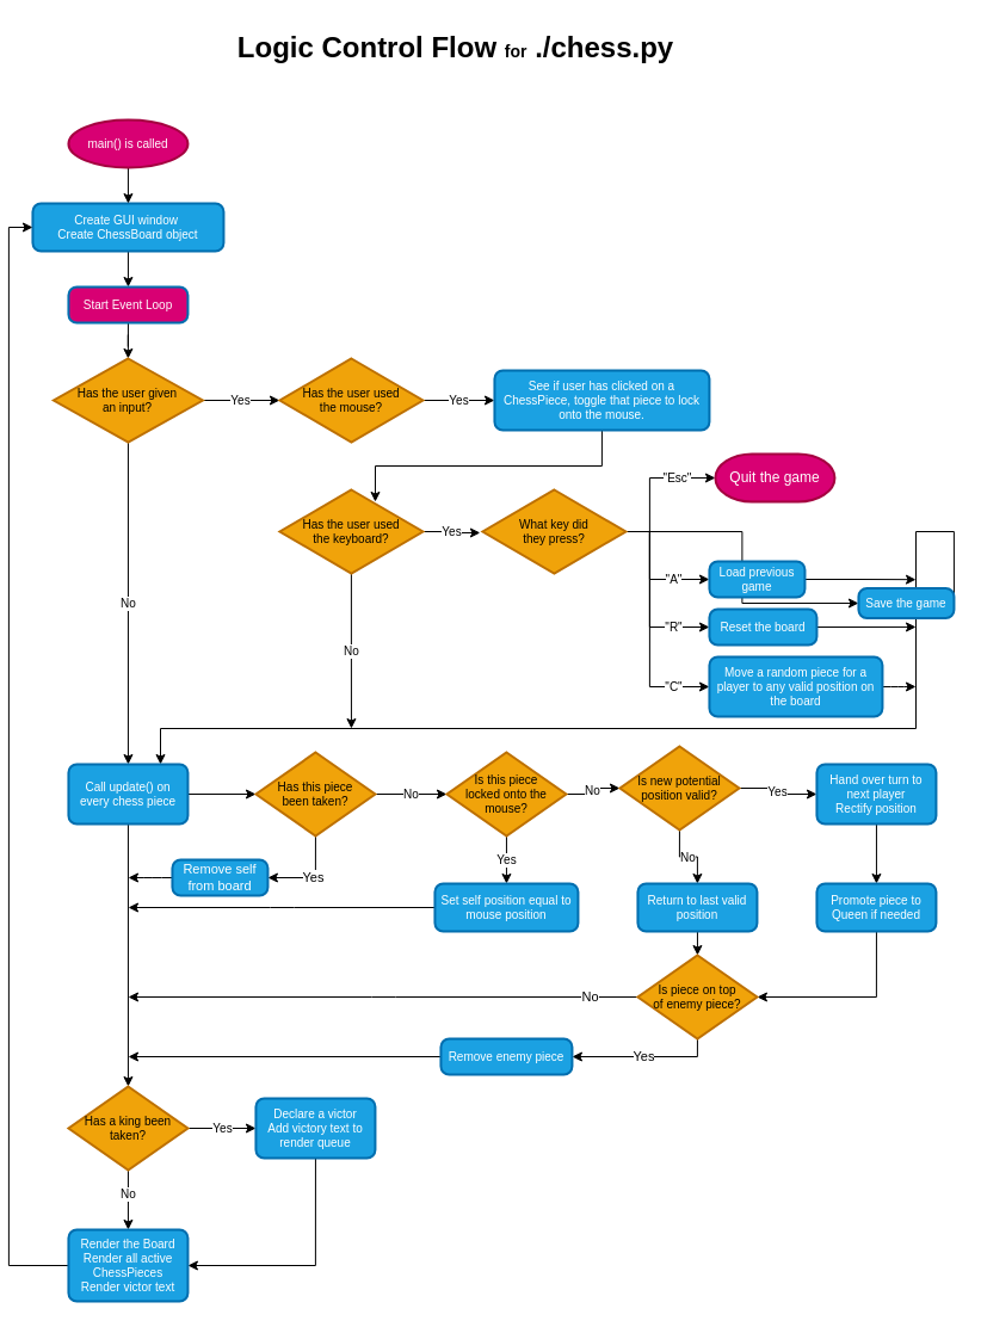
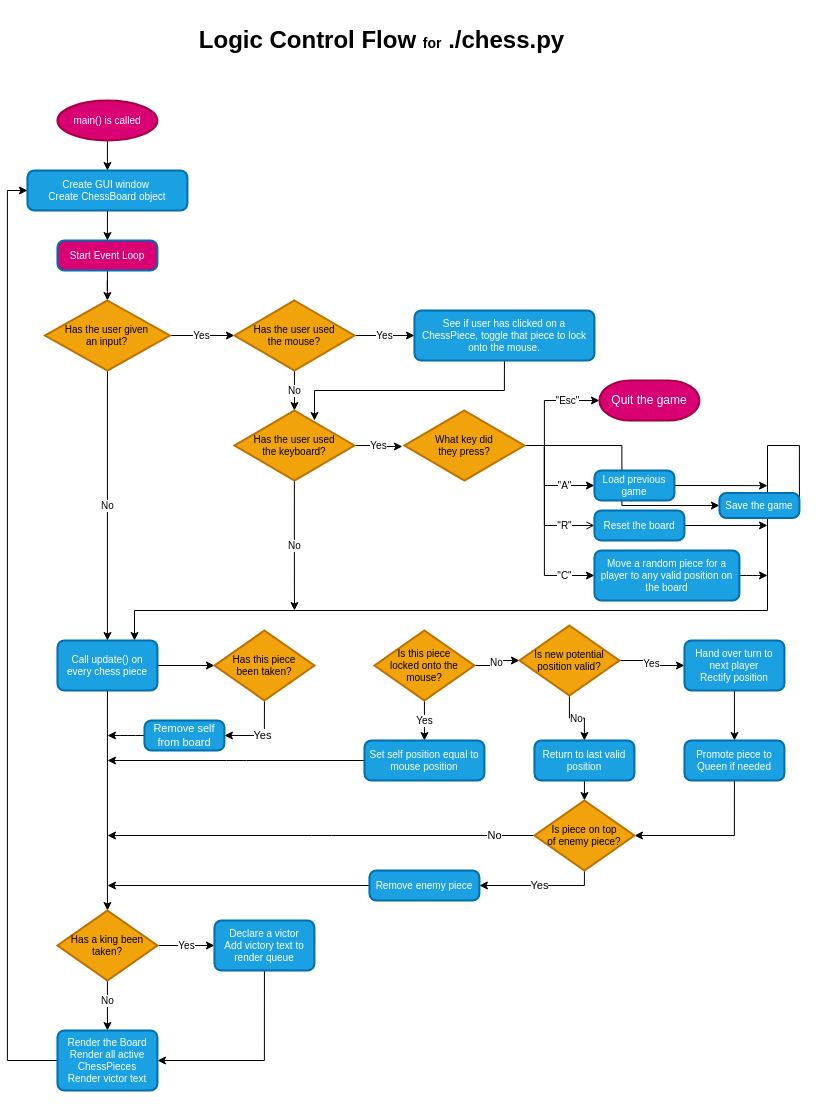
  <mxCell id="0" />
  <mxCell id="1" parent="0" />
  <mxCell id="2" style="edgeStyle=orthogonalEdgeStyle;rounded=0;orthogonalLoop=1;jettySize=auto;html=1;exitX=0.5;exitY=1;exitDx=0;exitDy=0;entryX=0.5;entryY=0;entryDx=0;entryDy=0;fontSize=10;" parent="1" source="3" target="7" edge="1"><mxGeometry relative="1" as="geometry" /></mxCell>
  <mxCell id="3" value="&lt;span style=&quot;background-color: initial;&quot;&gt;Create GUI window&amp;nbsp;&lt;br&gt;Create &lt;/span&gt;&lt;span style=&quot;text-align: left; background-color: initial;&quot;&gt;ChessBoard object&lt;/span&gt;" style="rounded=1;absoluteArcSize=1;arcSize=14;strokeWidth=2;fontSize=10;fillColor=#1ba1e2;verticalAlign=middle;labelPosition=center;verticalLabelPosition=middle;align=center;whiteSpace=wrap;html=1;strokeColor=#006EAF;fontColor=#ffffff;" parent="1" vertex="1"><mxGeometry x="20.94" y="170" width="160" height="40" as="geometry" /></mxCell>
  <mxCell id="4" style="edgeStyle=orthogonalEdgeStyle;rounded=0;orthogonalLoop=1;jettySize=auto;html=1;exitX=0.5;exitY=1;exitDx=0;exitDy=0;exitPerimeter=0;entryX=0.5;entryY=0;entryDx=0;entryDy=0;fontSize=10;" parent="1" source="5" target="3" edge="1"><mxGeometry relative="1" as="geometry" /></mxCell>
  <mxCell id="5" value="main() is called" style="strokeWidth=2;html=1;shape=mxgraph.flowchart.start_1;whiteSpace=wrap;fontSize=10;fillColor=#d80073;fontColor=#ffffff;strokeColor=#A50040;" parent="1" vertex="1"><mxGeometry x="50.94" y="100" width="100" height="40" as="geometry" /></mxCell>
  <mxCell id="6" style="edgeStyle=orthogonalEdgeStyle;rounded=0;orthogonalLoop=1;jettySize=auto;html=1;exitX=0.5;exitY=1;exitDx=0;exitDy=0;fontSize=10;" parent="1" source="7" target="10" edge="1"><mxGeometry relative="1" as="geometry" /></mxCell>
  <mxCell id="7" value="Start Event Loop" style="rounded=1;whiteSpace=wrap;html=1;absoluteArcSize=1;arcSize=14;strokeWidth=2;fontSize=10;fillColor=#d80073;fontColor=#ffffff;strokeColor=#006EAF;" parent="1" vertex="1"><mxGeometry x="50.94" y="240" width="100" height="30" as="geometry" /></mxCell>
  <mxCell id="8" value="Yes" style="edgeStyle=orthogonalEdgeStyle;rounded=0;orthogonalLoop=1;jettySize=auto;html=1;exitX=1;exitY=0.5;exitDx=0;exitDy=0;exitPerimeter=0;fontSize=10;" parent="1" source="10" target="13" edge="1"><mxGeometry relative="1" as="geometry"><mxPoint x="227.94" y="338" as="targetPoint" /></mxGeometry></mxCell>
  <mxCell id="9" value="No" style="edgeStyle=orthogonalEdgeStyle;rounded=0;orthogonalLoop=1;jettySize=auto;html=1;exitX=0.5;exitY=1;exitDx=0;exitDy=0;exitPerimeter=0;entryX=0.5;entryY=0;entryDx=0;entryDy=0;fontSize=10;" parent="1" source="10" target="35" edge="1"><mxGeometry relative="1" as="geometry" /></mxCell>
  <mxCell id="10" value="Has the user given &lt;br&gt;an input?" style="strokeWidth=2;html=1;shape=mxgraph.flowchart.decision;whiteSpace=wrap;fontSize=10;fillColor=#f0a30a;fontColor=#000000;strokeColor=#BD7000;" parent="1" vertex="1"><mxGeometry x="38.44" y="300" width="125" height="70" as="geometry" /></mxCell>
  <mxCell id="11" value="Yes" style="edgeStyle=orthogonalEdgeStyle;rounded=0;orthogonalLoop=1;jettySize=auto;html=1;exitX=1;exitY=0.5;exitDx=0;exitDy=0;exitPerimeter=0;entryX=0;entryY=0.5;entryDx=0;entryDy=0;fontSize=10;" parent="1" source="13" target="15" edge="1"><mxGeometry relative="1" as="geometry"><mxPoint x="407.94" y="335" as="targetPoint" /></mxGeometry></mxCell>
+ <mxCell id="12" value="No" style="edgeStyle=orthogonalEdgeStyle;rounded=0;orthogonalLoop=1;jettySize=auto;html=1;exitX=0.5;exitY=1;exitDx=0;exitDy=0;exitPerimeter=0;entryX=0.5;entryY=0;entryDx=0;entryDy=0;entryPerimeter=0;fontSize=10;" parent="1" source="13" target="18" edge="1"><mxGeometry relative="1" as="geometry" /></mxCell>
  <mxCell id="13" value="Has the user used&lt;br&gt;the mouse?" style="strokeWidth=2;html=1;shape=mxgraph.flowchart.decision;whiteSpace=wrap;fontSize=10;fillColor=#f0a30a;fontColor=#000000;strokeColor=#BD7000;" parent="1" vertex="1"><mxGeometry x="227.94" y="300" width="120" height="70" as="geometry" /></mxCell>
  <mxCell id="14" style="edgeStyle=orthogonalEdgeStyle;rounded=0;orthogonalLoop=1;jettySize=auto;html=1;exitX=0.5;exitY=1;exitDx=0;exitDy=0;entryX=0.667;entryY=0.143;entryDx=0;entryDy=0;entryPerimeter=0;fontSize=10;" parent="1" source="15" target="18" edge="1"><mxGeometry relative="1" as="geometry"><Array as="points"><mxPoint x="497.94" y="390" /><mxPoint x="307.94" y="390" /></Array></mxGeometry></mxCell>
  <mxCell id="15" value="See if user has clicked on a ChessPiece, toggle that piece to lock onto the mouse." style="rounded=1;whiteSpace=wrap;html=1;absoluteArcSize=1;arcSize=14;strokeWidth=2;fontSize=10;fillColor=#1ba1e2;fontColor=#ffffff;strokeColor=#006EAF;" parent="1" vertex="1"><mxGeometry x="407.94" y="310" width="180" height="50" as="geometry" /></mxCell>
  <mxCell id="16" value="Yes" style="edgeStyle=orthogonalEdgeStyle;rounded=0;orthogonalLoop=1;jettySize=auto;html=1;exitX=1;exitY=0.5;exitDx=0;exitDy=0;exitPerimeter=0;entryX=-0.017;entryY=0.514;entryDx=0;entryDy=0;entryPerimeter=0;fontSize=10;" parent="1" source="18" target="24" edge="1"><mxGeometry relative="1" as="geometry" /></mxCell>
  <mxCell id="17" value="No" style="edgeStyle=orthogonalEdgeStyle;rounded=0;orthogonalLoop=1;jettySize=auto;html=1;fontSize=10;" parent="1" source="18" edge="1"><mxGeometry relative="1" as="geometry"><mxPoint x="287.94" y="610" as="targetPoint" /></mxGeometry></mxCell>
  <mxCell id="18" value="Has the user used&lt;br&gt;the keyboard?" style="strokeWidth=2;html=1;shape=mxgraph.flowchart.decision;whiteSpace=wrap;fontSize=10;fillColor=#f0a30a;fontColor=#000000;strokeColor=#BD7000;" parent="1" vertex="1"><mxGeometry x="227.94" y="410" width="120" height="70" as="geometry" /></mxCell>
  <mxCell id="19" value="&quot;S&quot;" style="edgeStyle=orthogonalEdgeStyle;rounded=0;orthogonalLoop=1;jettySize=auto;html=1;exitX=1;exitY=0.5;exitDx=0;exitDy=0;exitPerimeter=0;entryX=0;entryY=0.5;entryDx=0;entryDy=0;fontSize=10;" parent="1" source="24" target="26" edge="1"><mxGeometry x="0.143" relative="1" as="geometry"><mxPoint as="offset" /></mxGeometry></mxCell>
  <mxCell id="20" value="&quot;A&quot;" style="edgeStyle=orthogonalEdgeStyle;rounded=0;orthogonalLoop=1;jettySize=auto;html=1;exitX=1;exitY=0.5;exitDx=0;exitDy=0;exitPerimeter=0;entryX=0;entryY=0.5;entryDx=0;entryDy=0;fontSize=10;" parent="1" source="24" target="28" edge="1"><mxGeometry x="0.455" relative="1" as="geometry"><Array as="points"><mxPoint x="537.94" y="445" /><mxPoint x="537.94" y="485" /></Array><mxPoint as="offset" /></mxGeometry></mxCell>
- <mxCell id="21" value="&quot;R&quot;" style="edgeStyle=orthogonalEdgeStyle;rounded=0;orthogonalLoop=1;jettySize=auto;html=1;exitX=1;exitY=0.5;exitDx=0;exitDy=0;exitPerimeter=0;entryX=0;entryY=0.5;entryDx=0;entryDy=0;fontSize=10;" parent="1" source="24" target="30" edge="1"><mxGeometry x="0.6" relative="1" as="geometry"><Array as="points"><mxPoint x="537.94" y="445" /><mxPoint x="537.94" y="525" /></Array><mxPoint as="offset" /></mxGeometry></mxCell>
+ <mxCell id="21" value="&quot;R&quot;" style="edgeStyle=orthogonalEdgeStyle;rounded=0;orthogonalLoop=1;jettySize=auto;html=1;exitX=1;exitY=0.5;exitDx=0;exitDy=0;exitPerimeter=0;entryX=0;entryY=0.5;entryDx=0;entryDy=0;fontSize=10;endArrow=open;" parent="1" source="24" target="30" edge="1"><mxGeometry x="0.6" relative="1" as="geometry"><Array as="points"><mxPoint x="537.94" y="445" /><mxPoint x="537.94" y="525" /></Array><mxPoint as="offset" /></mxGeometry></mxCell>
  <mxCell id="22" value="&quot;C&quot;" style="edgeStyle=orthogonalEdgeStyle;rounded=0;orthogonalLoop=1;jettySize=auto;html=1;exitX=1;exitY=0.5;exitDx=0;exitDy=0;exitPerimeter=0;entryX=0;entryY=0.5;entryDx=0;entryDy=0;fontSize=10;" parent="1" source="24" target="32" edge="1"><mxGeometry x="0.7" relative="1" as="geometry"><Array as="points"><mxPoint x="537.94" y="445" /><mxPoint x="537.94" y="575" /></Array><mxPoint as="offset" /></mxGeometry></mxCell>
  <mxCell id="23" value="&quot;Esc&quot;" style="edgeStyle=orthogonalEdgeStyle;rounded=0;orthogonalLoop=1;jettySize=auto;html=1;exitX=1;exitY=0.5;exitDx=0;exitDy=0;exitPerimeter=0;fontSize=10;entryX=0;entryY=0.5;entryDx=0;entryDy=0;entryPerimeter=0;" parent="1" source="24" target="65" edge="1"><mxGeometry x="0.467" relative="1" as="geometry"><Array as="points"><mxPoint x="537.94" y="445" /><mxPoint x="537.94" y="400" /></Array><mxPoint as="offset" /><mxPoint x="587.94" y="402.5" as="targetPoint" /></mxGeometry></mxCell>
  <mxCell id="24" value="What key did&lt;br&gt;they press?" style="strokeWidth=2;html=1;shape=mxgraph.flowchart.decision;whiteSpace=wrap;fontSize=10;fillColor=#f0a30a;fontColor=#000000;strokeColor=#BD7000;" parent="1" vertex="1"><mxGeometry x="397.94" y="410" width="120" height="70" as="geometry" /></mxCell>
  <mxCell id="25" style="edgeStyle=orthogonalEdgeStyle;rounded=0;orthogonalLoop=1;jettySize=auto;html=1;exitX=1;exitY=0.5;exitDx=0;exitDy=0;fontSize=10;" parent="1" source="26" target="35" edge="1"><mxGeometry relative="1" as="geometry"><mxPoint x="127.94" y="650" as="targetPoint" /><Array as="points"><mxPoint x="761" y="445" /><mxPoint x="761" y="610" /><mxPoint x="128" y="610" /></Array></mxGeometry></mxCell>
  <mxCell id="26" value="Save the game" style="rounded=1;whiteSpace=wrap;html=1;absoluteArcSize=1;arcSize=14;strokeWidth=2;fontSize=10;fillColor=#1ba1e2;fontColor=#ffffff;strokeColor=#006EAF;" parent="1" vertex="1"><mxGeometry x="712.94" y="492.5" width="80" height="25" as="geometry" /></mxCell>
  <mxCell id="27" style="edgeStyle=orthogonalEdgeStyle;shape=connector;rounded=1;html=1;exitX=1;exitY=0.5;exitDx=0;exitDy=0;labelBackgroundColor=default;strokeColor=default;fontFamily=Helvetica;fontSize=14;fontColor=default;endArrow=classic;" edge="1" parent="1" source="28"><mxGeometry relative="1" as="geometry"><mxPoint x="761" y="485.2" as="targetPoint" /></mxGeometry></mxCell>
  <mxCell id="28" value="Load previous game" style="rounded=1;whiteSpace=wrap;html=1;absoluteArcSize=1;arcSize=14;strokeWidth=2;fontSize=10;fillColor=#1ba1e2;fontColor=#ffffff;strokeColor=#006EAF;" parent="1" vertex="1"><mxGeometry x="587.94" y="470" width="80" height="30" as="geometry" /></mxCell>
  <mxCell id="29" style="edgeStyle=orthogonalEdgeStyle;shape=connector;rounded=1;html=1;exitX=1;exitY=0.5;exitDx=0;exitDy=0;labelBackgroundColor=default;strokeColor=default;fontFamily=Helvetica;fontSize=14;fontColor=default;endArrow=classic;" edge="1" parent="1" source="30"><mxGeometry relative="1" as="geometry"><mxPoint x="761" y="524.93" as="targetPoint" /></mxGeometry></mxCell>
  <mxCell id="30" value="Reset the board" style="rounded=1;whiteSpace=wrap;html=1;absoluteArcSize=1;arcSize=14;strokeWidth=2;fontSize=10;fillColor=#1ba1e2;fontColor=#ffffff;strokeColor=#006EAF;" parent="1" vertex="1"><mxGeometry x="587.94" y="510" width="90" height="30" as="geometry" /></mxCell>
  <mxCell id="31" style="edgeStyle=orthogonalEdgeStyle;shape=connector;rounded=1;html=1;exitX=1;exitY=0.5;exitDx=0;exitDy=0;labelBackgroundColor=default;strokeColor=default;fontFamily=Helvetica;fontSize=14;fontColor=default;endArrow=classic;" edge="1" parent="1" source="32"><mxGeometry relative="1" as="geometry"><mxPoint x="761" y="574.93" as="targetPoint" /></mxGeometry></mxCell>
  <mxCell id="32" value="Move a random piece for a player to any valid position on the board" style="rounded=1;whiteSpace=wrap;html=1;absoluteArcSize=1;arcSize=14;strokeWidth=2;fontSize=10;fillColor=#1ba1e2;fontColor=#ffffff;strokeColor=#006EAF;" parent="1" vertex="1"><mxGeometry x="587.94" y="550" width="145" height="50" as="geometry" /></mxCell>
  <mxCell id="33" style="edgeStyle=orthogonalEdgeStyle;rounded=0;orthogonalLoop=1;jettySize=auto;html=1;fontSize=10;" parent="1" source="35" target="60" edge="1"><mxGeometry relative="1" as="geometry"><mxPoint x="100.44" y="920" as="targetPoint" /></mxGeometry></mxCell>
  <mxCell id="34" style="edgeStyle=orthogonalEdgeStyle;rounded=0;orthogonalLoop=1;jettySize=auto;html=1;entryX=0;entryY=0.5;entryDx=0;entryDy=0;entryPerimeter=0;fontSize=10;" parent="1" source="35" target="38" edge="1"><mxGeometry relative="1" as="geometry" /></mxCell>
  <mxCell id="35" value="Call update() on every chess piece" style="rounded=1;whiteSpace=wrap;html=1;absoluteArcSize=1;arcSize=14;strokeWidth=2;fontSize=10;fillColor=#1ba1e2;fontColor=#ffffff;strokeColor=#006EAF;" parent="1" vertex="1"><mxGeometry x="50.94" y="640" width="100" height="50" as="geometry" /></mxCell>
- <mxCell id="36" value="No" style="edgeStyle=orthogonalEdgeStyle;rounded=0;orthogonalLoop=1;jettySize=auto;html=1;fontSize=10;" parent="1" source="38" target="41" edge="1"><mxGeometry relative="1" as="geometry" /></mxCell>
  <mxCell id="37" value="Yes" style="edgeStyle=orthogonalEdgeStyle;shape=connector;rounded=0;html=1;exitX=0.5;exitY=1;exitDx=0;exitDy=0;exitPerimeter=0;labelBackgroundColor=default;strokeColor=default;fontFamily=Helvetica;fontSize=11;fontColor=default;endArrow=classic;" edge="1" parent="1" source="38" target="67"><mxGeometry relative="1" as="geometry"><Array as="points"><mxPoint x="257.94" y="735" /></Array></mxGeometry></mxCell>
  <mxCell id="38" value="Has this piece &lt;br&gt;been taken?" style="strokeWidth=2;html=1;shape=mxgraph.flowchart.decision;whiteSpace=wrap;fontSize=10;fillColor=#f0a30a;fontColor=#000000;strokeColor=#BD7000;" parent="1" vertex="1"><mxGeometry x="207.94" y="630" width="100" height="70" as="geometry" /></mxCell>
  <mxCell id="39" value="Yes" style="edgeStyle=orthogonalEdgeStyle;rounded=0;orthogonalLoop=1;jettySize=auto;html=1;exitX=0.5;exitY=1;exitDx=0;exitDy=0;entryX=0.5;entryY=0;entryDx=0;entryDy=0;fontSize=10;" parent="1" source="41" target="43" edge="1"><mxGeometry relative="1" as="geometry" /></mxCell>
  <mxCell id="40" value="No" style="edgeStyle=orthogonalEdgeStyle;rounded=0;orthogonalLoop=1;jettySize=auto;html=1;exitX=1;exitY=0.5;exitDx=0;exitDy=0;fontSize=10;" parent="1" source="41" target="46" edge="1"><mxGeometry relative="1" as="geometry"><mxPoint x="517.94" y="665.238" as="targetPoint" /></mxGeometry></mxCell>
  <mxCell id="41" value="Is this piece &lt;br&gt;locked onto the mouse?" style="rhombus;whiteSpace=wrap;html=1;fontSize=10;strokeWidth=2;fillColor=#f0a30a;fontColor=#000000;strokeColor=#BD7000;" parent="1" vertex="1"><mxGeometry x="367.94" y="630" width="100" height="70" as="geometry" /></mxCell>
  <mxCell id="42" style="edgeStyle=orthogonalEdgeStyle;shape=connector;rounded=1;html=1;exitX=0;exitY=0.5;exitDx=0;exitDy=0;labelBackgroundColor=default;strokeColor=default;fontFamily=Helvetica;fontSize=14;fontColor=default;endArrow=classic;" edge="1" parent="1" source="43"><mxGeometry relative="1" as="geometry"><mxPoint x="101" y="760" as="targetPoint" /></mxGeometry></mxCell>
  <mxCell id="43" value="Set self position equal to mouse position" style="rounded=1;whiteSpace=wrap;html=1;absoluteArcSize=1;arcSize=14;strokeWidth=2;fontSize=10;fillColor=#1ba1e2;fontColor=#ffffff;strokeColor=#006EAF;" parent="1" vertex="1"><mxGeometry x="357.94" y="740" width="120" height="40" as="geometry" /></mxCell>
  <mxCell id="44" value="Yes" style="edgeStyle=orthogonalEdgeStyle;rounded=0;orthogonalLoop=1;jettySize=auto;html=1;exitX=1;exitY=0.5;exitDx=0;exitDy=0;exitPerimeter=0;fontSize=10;entryX=0;entryY=0.5;entryDx=0;entryDy=0;" parent="1" source="46" target="48" edge="1"><mxGeometry relative="1" as="geometry"><mxPoint x="657.94" y="665.238" as="targetPoint" /></mxGeometry></mxCell>
  <mxCell id="45" value="No" style="edgeStyle=orthogonalEdgeStyle;rounded=0;orthogonalLoop=1;jettySize=auto;html=1;exitX=0.5;exitY=1;exitDx=0;exitDy=0;exitPerimeter=0;fontSize=10;" parent="1" source="46" target="50" edge="1"><mxGeometry relative="1" as="geometry"><mxPoint x="577.797" y="740" as="targetPoint" /></mxGeometry></mxCell>
  <mxCell id="46" value="Is new potential position valid?" style="strokeWidth=2;html=1;shape=mxgraph.flowchart.decision;whiteSpace=wrap;fontSize=10;fillColor=#f0a30a;fontColor=#000000;strokeColor=#BD7000;" parent="1" vertex="1"><mxGeometry x="512.94" y="625" width="100" height="70" as="geometry" /></mxCell>
  <mxCell id="47" style="edgeStyle=none;html=1;exitX=0.5;exitY=1;exitDx=0;exitDy=0;" edge="1" parent="1" source="48" target="52"><mxGeometry relative="1" as="geometry" /></mxCell>
  <mxCell id="48" value="Hand over turn to next player&lt;br&gt;Rectify position" style="rounded=1;whiteSpace=wrap;html=1;absoluteArcSize=1;arcSize=14;strokeWidth=2;fontSize=10;fillColor=#1ba1e2;fontColor=#ffffff;strokeColor=#006EAF;" parent="1" vertex="1"><mxGeometry x="677.94" y="640" width="100" height="50" as="geometry" /></mxCell>
  <mxCell id="49" style="edgeStyle=none;html=1;exitX=0.5;exitY=1;exitDx=0;exitDy=0;entryX=0.5;entryY=0;entryDx=0;entryDy=0;entryPerimeter=0;" edge="1" parent="1" source="50" target="55"><mxGeometry relative="1" as="geometry" /></mxCell>
  <mxCell id="50" value="Return to last valid position" style="rounded=1;whiteSpace=wrap;html=1;absoluteArcSize=1;arcSize=14;strokeWidth=2;fontSize=10;fillColor=#1ba1e2;fontColor=#ffffff;strokeColor=#006EAF;" parent="1" vertex="1"><mxGeometry x="527.94" y="740" width="100" height="40" as="geometry" /></mxCell>
  <mxCell id="51" style="edgeStyle=orthogonalEdgeStyle;shape=connector;rounded=0;html=1;exitX=0.5;exitY=1;exitDx=0;exitDy=0;entryX=1;entryY=0.5;entryDx=0;entryDy=0;entryPerimeter=0;labelBackgroundColor=default;strokeColor=default;fontFamily=Helvetica;fontSize=11;fontColor=default;endArrow=classic;" edge="1" parent="1" source="52" target="55"><mxGeometry relative="1" as="geometry" /></mxCell>
  <mxCell id="52" value="Promote piece to Queen if needed" style="rounded=1;whiteSpace=wrap;html=1;absoluteArcSize=1;arcSize=14;strokeWidth=2;fontSize=10;fillColor=#1ba1e2;fontColor=#ffffff;strokeColor=#006EAF;" parent="1" vertex="1"><mxGeometry x="677.94" y="740" width="100" height="40" as="geometry" /></mxCell>
  <mxCell id="53" value="Yes" style="edgeStyle=orthogonalEdgeStyle;html=1;exitX=0.5;exitY=1;exitDx=0;exitDy=0;exitPerimeter=0;shadow=0;strokeColor=default;rounded=0;" edge="1" parent="1" source="55" target="57"><mxGeometry relative="1" as="geometry"><Array as="points"><mxPoint x="577.94" y="885" /></Array></mxGeometry></mxCell>
  <mxCell id="54" value="No" style="edgeStyle=orthogonalEdgeStyle;shape=connector;rounded=1;html=1;exitX=0;exitY=0.5;exitDx=0;exitDy=0;exitPerimeter=0;labelBackgroundColor=default;strokeColor=default;fontFamily=Helvetica;fontSize=11;fontColor=default;endArrow=classic;" edge="1" parent="1" source="55"><mxGeometry x="-0.814" relative="1" as="geometry"><mxPoint x="101" y="835" as="targetPoint" /><mxPoint as="offset" /></mxGeometry></mxCell>
  <mxCell id="55" value="Is piece on top &lt;br&gt;of enemy piece?" style="strokeWidth=2;html=1;shape=mxgraph.flowchart.decision;whiteSpace=wrap;fontSize=10;fillColor=#f0a30a;fontColor=#000000;strokeColor=#BD7000;" parent="1" vertex="1"><mxGeometry x="527.94" y="800" width="100" height="70" as="geometry" /></mxCell>
  <mxCell id="56" style="edgeStyle=orthogonalEdgeStyle;shape=connector;rounded=1;html=1;exitX=0;exitY=0.5;exitDx=0;exitDy=0;labelBackgroundColor=default;strokeColor=default;fontFamily=Helvetica;fontSize=11;fontColor=default;endArrow=classic;" edge="1" parent="1" source="57"><mxGeometry relative="1" as="geometry"><mxPoint x="101" y="885" as="targetPoint" /></mxGeometry></mxCell>
  <mxCell id="57" value="Remove enemy piece" style="rounded=1;whiteSpace=wrap;html=1;absoluteArcSize=1;arcSize=14;strokeWidth=2;fontSize=10;fillColor=#1ba1e2;fontColor=#ffffff;strokeColor=#006EAF;" parent="1" vertex="1"><mxGeometry x="362.94" y="870" width="110" height="30" as="geometry" /></mxCell>
  <mxCell id="58" value="Yes" style="edgeStyle=orthogonalEdgeStyle;rounded=0;orthogonalLoop=1;jettySize=auto;html=1;exitX=1;exitY=0.5;exitDx=0;exitDy=0;exitPerimeter=0;fontSize=10;" parent="1" source="60" target="62" edge="1"><mxGeometry relative="1" as="geometry" /></mxCell>
  <mxCell id="59" value="No" style="edgeStyle=orthogonalEdgeStyle;rounded=0;orthogonalLoop=1;jettySize=auto;html=1;exitX=0.5;exitY=1;exitDx=0;exitDy=0;exitPerimeter=0;fontSize=10;" parent="1" source="60" target="64" edge="1"><mxGeometry x="-0.2" relative="1" as="geometry"><mxPoint as="offset" /></mxGeometry></mxCell>
  <mxCell id="60" value="Has a king been taken?" style="strokeWidth=2;html=1;shape=mxgraph.flowchart.decision;whiteSpace=wrap;fontSize=10;fillColor=#f0a30a;fontColor=#000000;strokeColor=#BD7000;" parent="1" vertex="1"><mxGeometry x="50.94" y="910" width="100" height="70" as="geometry" /></mxCell>
  <mxCell id="61" style="edgeStyle=orthogonalEdgeStyle;rounded=0;orthogonalLoop=1;jettySize=auto;html=1;exitX=0.5;exitY=1;exitDx=0;exitDy=0;fontSize=10;" parent="1" source="62" target="64" edge="1"><mxGeometry relative="1" as="geometry"><Array as="points"><mxPoint x="258" y="1060" /></Array></mxGeometry></mxCell>
  <mxCell id="62" value="Declare a victor&lt;br&gt;Add victory text to render queue" style="rounded=1;whiteSpace=wrap;html=1;absoluteArcSize=1;arcSize=14;strokeWidth=2;fontSize=10;fillColor=#1ba1e2;fontColor=#ffffff;strokeColor=#006EAF;" parent="1" vertex="1"><mxGeometry x="207.94" y="920" width="100" height="50" as="geometry" /></mxCell>
  <mxCell id="63" style="edgeStyle=orthogonalEdgeStyle;rounded=0;orthogonalLoop=1;jettySize=auto;html=1;exitX=0;exitY=0.5;exitDx=0;exitDy=0;entryX=0;entryY=0.5;entryDx=0;entryDy=0;fontSize=10;" parent="1" source="64" target="3" edge="1"><mxGeometry relative="1" as="geometry" /></mxCell>
  <mxCell id="64" value="Render the Board&lt;br&gt;Render all active ChessPieces&lt;br&gt;Render victor text" style="rounded=1;whiteSpace=wrap;html=1;absoluteArcSize=1;arcSize=14;strokeWidth=2;fontSize=10;fillColor=#1ba1e2;fontColor=#ffffff;strokeColor=#006EAF;" parent="1" vertex="1"><mxGeometry x="50.94" y="1030" width="100" height="60" as="geometry" /></mxCell>
  <mxCell id="65" value="Quit the game" style="strokeWidth=2;html=1;shape=mxgraph.flowchart.terminator;whiteSpace=wrap;fillColor=#d80073;fontColor=#ffffff;strokeColor=#A50040;" parent="1" vertex="1"><mxGeometry x="592.94" y="380" width="100" height="40" as="geometry" /></mxCell>
  <mxCell id="66" style="edgeStyle=orthogonalEdgeStyle;shape=connector;rounded=1;html=1;exitX=0;exitY=0.5;exitDx=0;exitDy=0;labelBackgroundColor=default;strokeColor=default;fontFamily=Helvetica;fontSize=11;fontColor=default;endArrow=classic;" edge="1" parent="1" source="67"><mxGeometry relative="1" as="geometry"><mxPoint x="101" y="735" as="targetPoint" /></mxGeometry></mxCell>
  <mxCell id="67" value="Remove self from board" style="rounded=1;whiteSpace=wrap;html=1;absoluteArcSize=1;arcSize=14;strokeWidth=2;fontFamily=Helvetica;fontSize=11;fontColor=#ffffff;fillColor=#1ba1e2;strokeColor=#006EAF;" vertex="1" parent="1"><mxGeometry x="137.94" y="720" width="80" height="30" as="geometry" /></mxCell>
  <mxCell id="68" value="&lt;p&gt;&lt;font style=&quot;&quot;&gt;Logic Control Flow &lt;font style=&quot;font-size: 14px;&quot;&gt;for&lt;/font&gt;&lt;font style=&quot;font-size: 24px;&quot;&gt; &lt;/font&gt;./chess.py&lt;/font&gt;&lt;/p&gt;" style="text;strokeColor=none;fillColor=none;html=1;fontSize=24;fontStyle=1;verticalAlign=middle;align=center;fontFamily=Helvetica;fontColor=default;" vertex="1" parent="1"><mxGeometry x="175" y="20" width="400" height="40" as="geometry" /></mxCell>
